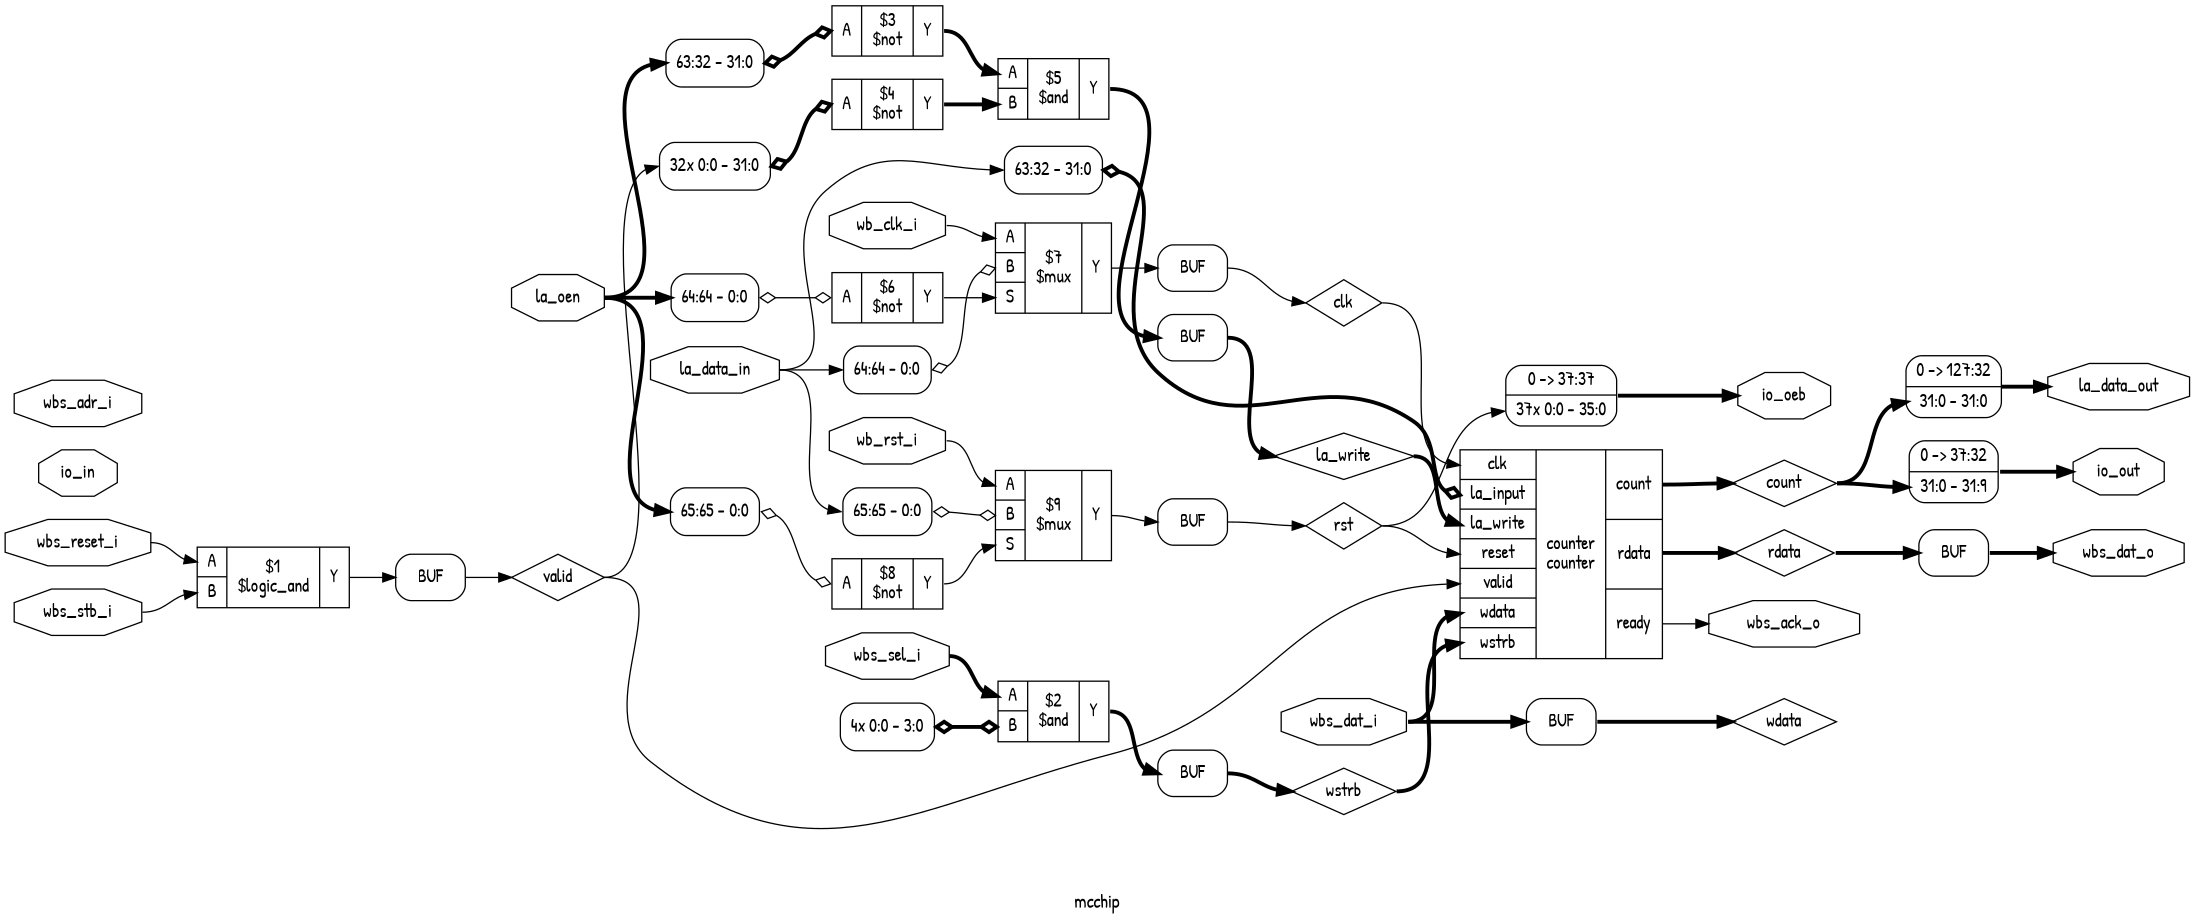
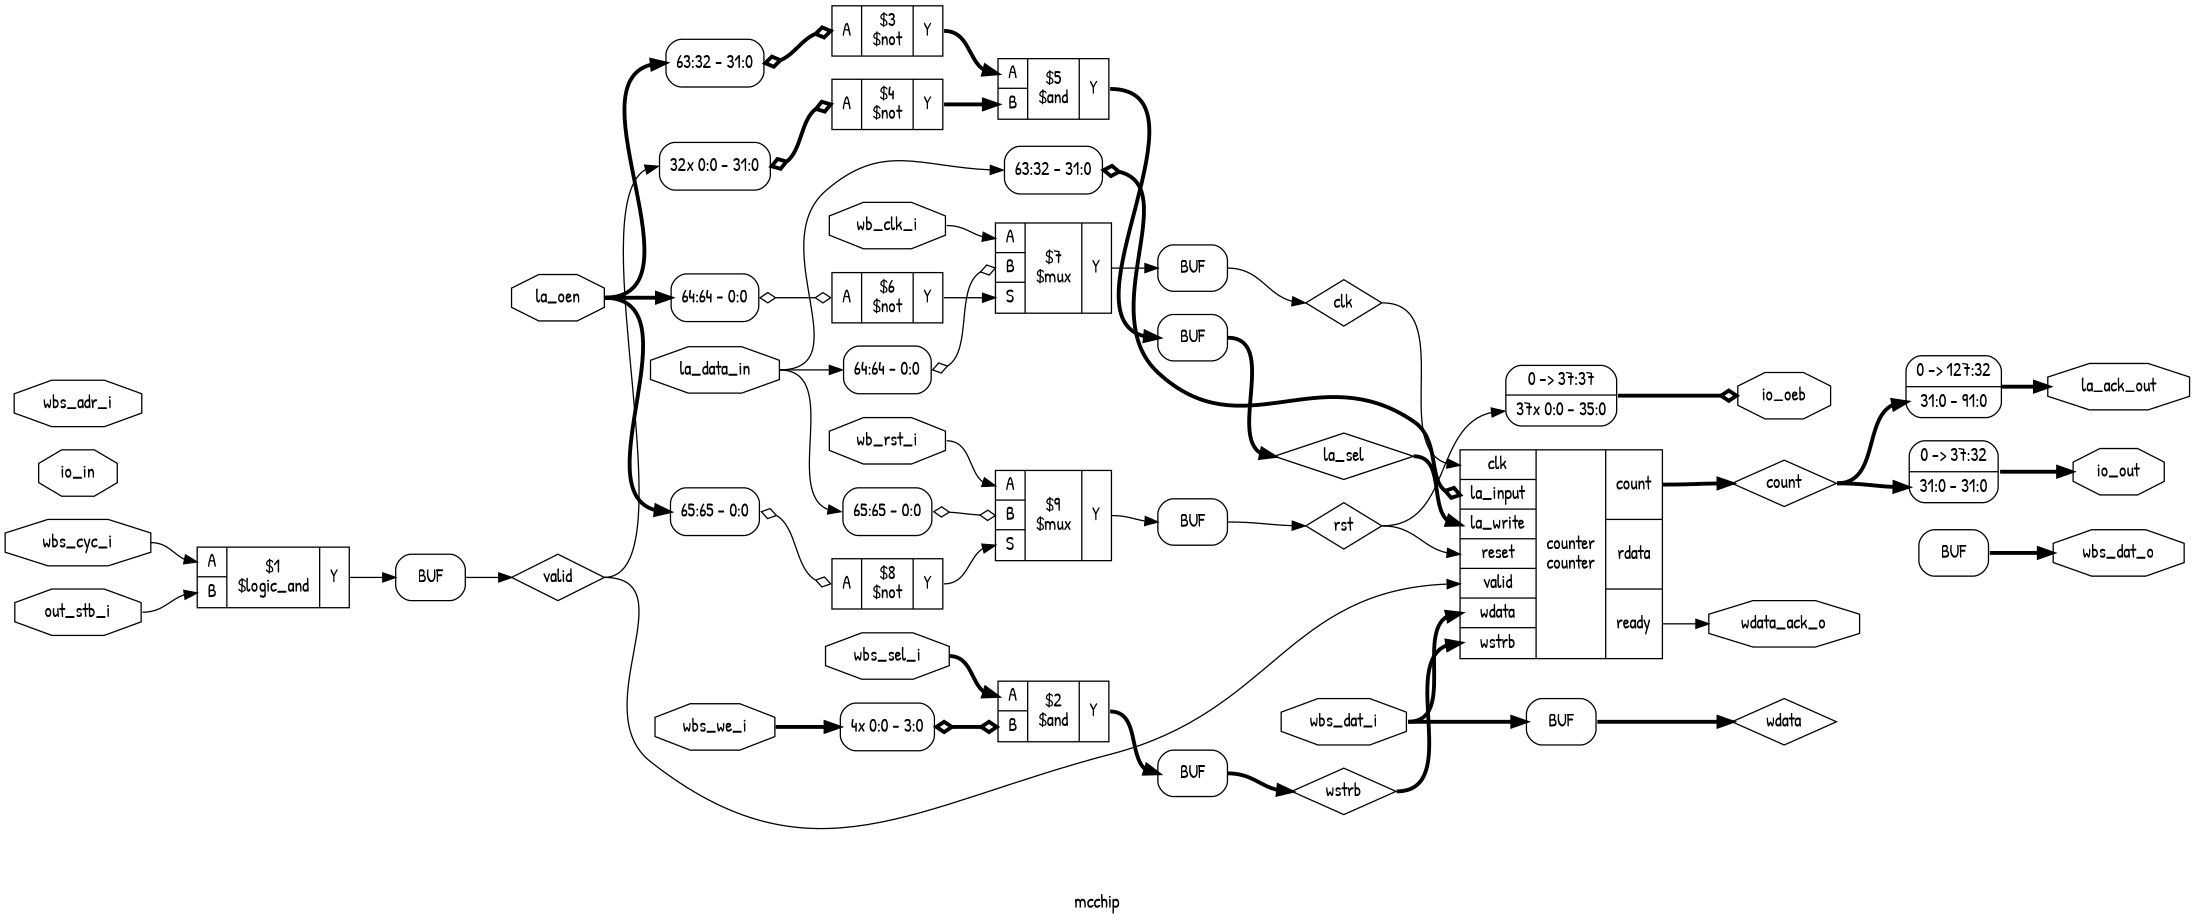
  digraph {
    fontname="Patrick Hand"
    label=mcchip
    rankdir=LR
    remincross=true
    node [fontname="Patrick Hand" shape=record]
    edge [color=black fontname="Patrick Hand" headport=w style="setlinewidth(3)" tailport=e]
-   n1 [color=black fontcolor=black label=la_write shape=diamond]
+   n1 [color=black fontcolor=black label=la_sel shape=diamond]
    n2 [label="{{<p17> clk|<p34> la_input|<p10> la_write|<p35> reset|<p12> valid|<p14> wdata|<p11> wstrb}|counter\ncounter|{<p13> count|<p15> rdata|<p36> ready}}"]
    n3 [color=black fontcolor=black label=count shape=diamond]
-   n4 [color=black fontcolor=black label=rdata shape=diamond]
-   n5 [color=black fontcolor=black label=wbs_ack_o shape=octagon]
+   n5 [color=black fontcolor=black label=wdata_ack_o shape=octagon]
    n6 [color=black fontcolor=black label=wstrb shape=diamond]
    n7 [color=black fontcolor=black label=valid shape=diamond]
    n8 [label="<s31> 32x 0:0 - 31:0 " style=rounded]
    n9 [label="{{<p38> A}|$4\n$not|{<p41> Y}}"]
-   n10 [label="0 -&gt; 37:32 |<s0> 31:0 - 31:9 " style=rounded]
-   n11 [label="0 -&gt; 127:32 |<s0> 31:0 - 31:0 " style=rounded]
+   n10 [label="0 -&gt; 37:32 |<s0> 31:0 - 31:0 " style=rounded]
+   n11 [label="0 -&gt; 127:32 |<s0> 31:0 - 91:0 " style=rounded]
    n12 [color=black fontcolor=black label=io_out shape=octagon]
-   n13 [color=black fontcolor=black label=la_data_out shape=octagon]
+   n13 [color=black fontcolor=black label=la_ack_out shape=octagon]
    n14 [color=black fontcolor=black label=wdata shape=diamond]
    n15 [label=BUF shape=box style=rounded]
    n16 [color=black fontcolor=black label=wbs_dat_o shape=octagon]
    n17 [color=black fontcolor=black label=rst shape=diamond]
    n18 [label="0 -&gt; 37:37 |<s36> 37x 0:0 - 35:0 " style=rounded]
    n19 [color=black fontcolor=black label=io_oeb shape=octagon]
    n20 [color=black fontcolor=black label=clk shape=diamond]
    n21 [color=black fontcolor=black label=io_in shape=octagon]
    n22 [color=black fontcolor=black label=la_oen shape=octagon]
    n23 [label="<s0> 65:65 - 0:0 " style=rounded]
    n24 [label="<s0> 64:64 - 0:0 " style=rounded]
    n25 [label="<s0> 63:32 - 31:0 " style=rounded]
    n26 [label="{{<p38> A}|$8\n$not|{<p41> Y}}"]
    n27 [label="{{<p38> A}|$6\n$not|{<p41> Y}}"]
    n28 [label="{{<p38> A}|$3\n$not|{<p41> Y}}"]
    n29 [color=black fontcolor=black label=la_data_in shape=octagon]
    n30 [label="<s0> 63:32 - 31:0 " style=rounded]
    n31 [label="<s0> 65:65 - 0:0 " style=rounded]
    n32 [label="<s0> 64:64 - 0:0 " style=rounded]
    n33 [label="{{<p38> A|<p39> B|<p40> S}|$9\n$mux|{<p41> Y}}"]
    n34 [label="{{<p38> A|<p39> B|<p40> S}|$7\n$mux|{<p41> Y}}"]
    n35 [color=black fontcolor=black label=wbs_adr_i shape=octagon]
    n36 [color=black fontcolor=black label=wbs_dat_i shape=octagon]
    n37 [label=BUF shape=box style=rounded]
    n38 [color=black fontcolor=black label=wbs_sel_i shape=octagon]
    n39 [label="{{<p38> A|<p39> B}|$2\n$and|{<p41> Y}}"]
    n40 [label=BUF shape=box style=rounded]
+   n41 [color=black fontcolor=black label=wbs_we_i shape=octagon]
    n42 [label="<s3> 4x 0:0 - 3:0 " style=rounded]
-   n43 [color=black fontcolor=black label=wbs_reset_i shape=octagon]
+   n43 [color=black fontcolor=black label=wbs_cyc_i shape=octagon]
    n44 [label="{{<p38> A|<p39> B}|$1\n$logic_and|{<p41> Y}}"]
    n45 [label=BUF shape=box style=rounded]
-   n46 [color=black fontcolor=black label=wbs_stb_i shape=octagon]
+   n46 [color=black fontcolor=black label=out_stb_i shape=octagon]
    n47 [color=black fontcolor=black label=wb_rst_i shape=octagon]
    n48 [label=BUF shape=box style=rounded]
    n49 [color=black fontcolor=black label=wb_clk_i shape=octagon]
    n50 [label=BUF shape=box style=rounded]
    n51 [label="{{<p38> A|<p39> B}|$5\n$and|{<p41> Y}}"]
    n52 [label=BUF shape=box style=rounded]
    n1 -> n2 [headport="p10:w"]
    n2 -> n3 [tailport="p13:e"]
-   n2 -> n4 [tailport="p15:e"]
    n2 -> n5 [tailport="p36:e" style=""]
    n3 -> n10 [headport="s0:w"]
    n3 -> n11 [headport="s0:w"]
-   n4 -> n15 [headport="w:w"]
    n6 -> n2 [headport="p11:w"]
    n7 -> n2 [headport="p12:w" style=""]
    n7 -> n8 [headport="s31:w" style=""]
    n8 -> n9 [arrowhead=odiamond arrowtail=odiamond dir=both headport="p38:w"]
    n9 -> n51 [headport="p39:w" tailport="p41:e"]
    n10 -> n12
    n11 -> n13
    n15 -> n16 [tailport="e:e"]
    n17 -> n2 [headport="p35:w" style=""]
    n17 -> n18 [headport="s36:w" style=""]
-   n18 -> n19
+   n18 -> n19 [arrowhead=odiamond]
    n20 -> n2 [headport="p17:w" style=""]
    n22 -> n23 [headport="s0:w"]
    n22 -> n24 [headport="s0:w"]
    n22 -> n25 [headport="s0:w"]
    n23 -> n26 [arrowhead=odiamond arrowtail=odiamond dir=both headport="p38:w" style=""]
    n24 -> n27 [arrowhead=odiamond arrowtail=odiamond dir=both headport="p38:w" style=""]
    n25 -> n28 [arrowhead=odiamond arrowtail=odiamond dir=both headport="p38:w"]
    n26 -> n33 [headport="p40:w" tailport="p41:e" style=""]
    n27 -> n34 [headport="p40:w" tailport="p41:e" style=""]
    n28 -> n51 [headport="p38:w" tailport="p41:e"]
    n29 -> n30 [headport="s0:w" style=""]
    n29 -> n31 [headport="s0:w" style=""]
    n29 -> n32 [headport="s0:w" style=""]
    n30 -> n2 [arrowhead=odiamond arrowtail=odiamond dir=both headport="p34:w"]
    n31 -> n33 [arrowhead=odiamond arrowtail=odiamond dir=both headport="p39:w" style=""]
    n32 -> n34 [arrowhead=odiamond arrowtail=odiamond dir=both headport="p39:w" style=""]
    n33 -> n48 [headport="w:w" tailport="p41:e" style=""]
    n34 -> n50 [headport="w:w" tailport="p41:e" style=""]
    n36 -> n2 [headport="p14:w"]
    n36 -> n37 [headport="w:w"]
    n37 -> n14 [tailport="e:e"]
    n38 -> n39 [headport="p38:w"]
    n39 -> n40 [headport="w:w" tailport="p41:e"]
    n40 -> n6 [tailport="e:e"]
+   n41 -> n42 [headport="s3:w"]
    n42 -> n39 [arrowhead=odiamond arrowtail=odiamond dir=both headport="p39:w"]
    n43 -> n44 [headport="p38:w" style=""]
    n44 -> n45 [headport="w:w" tailport="p41:e" style=""]
    n45 -> n7 [tailport="e:e" style=""]
    n46 -> n44 [headport="p39:w" style=""]
    n47 -> n33 [headport="p38:w" style=""]
    n48 -> n17 [tailport="e:e" style=""]
    n49 -> n34 [headport="p38:w" style=""]
    n50 -> n20 [tailport="e:e" style=""]
    n51 -> n52 [headport="w:w" tailport="p41:e"]
    n52 -> n1 [tailport="e:e"]
  }
